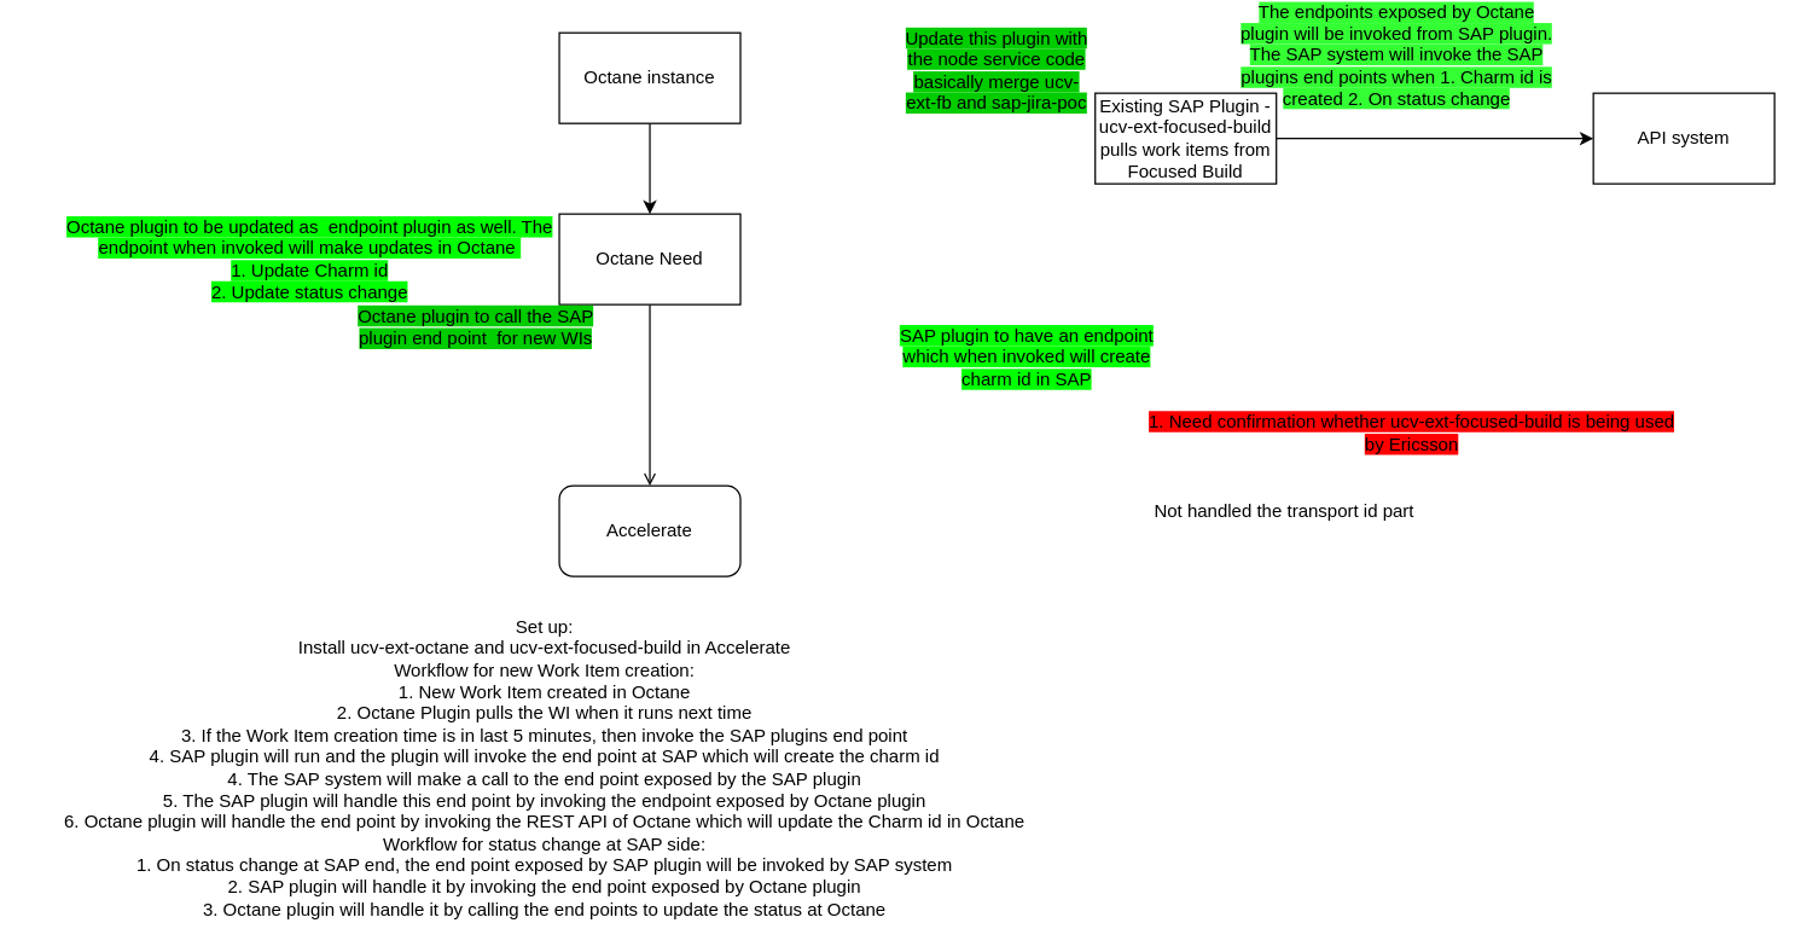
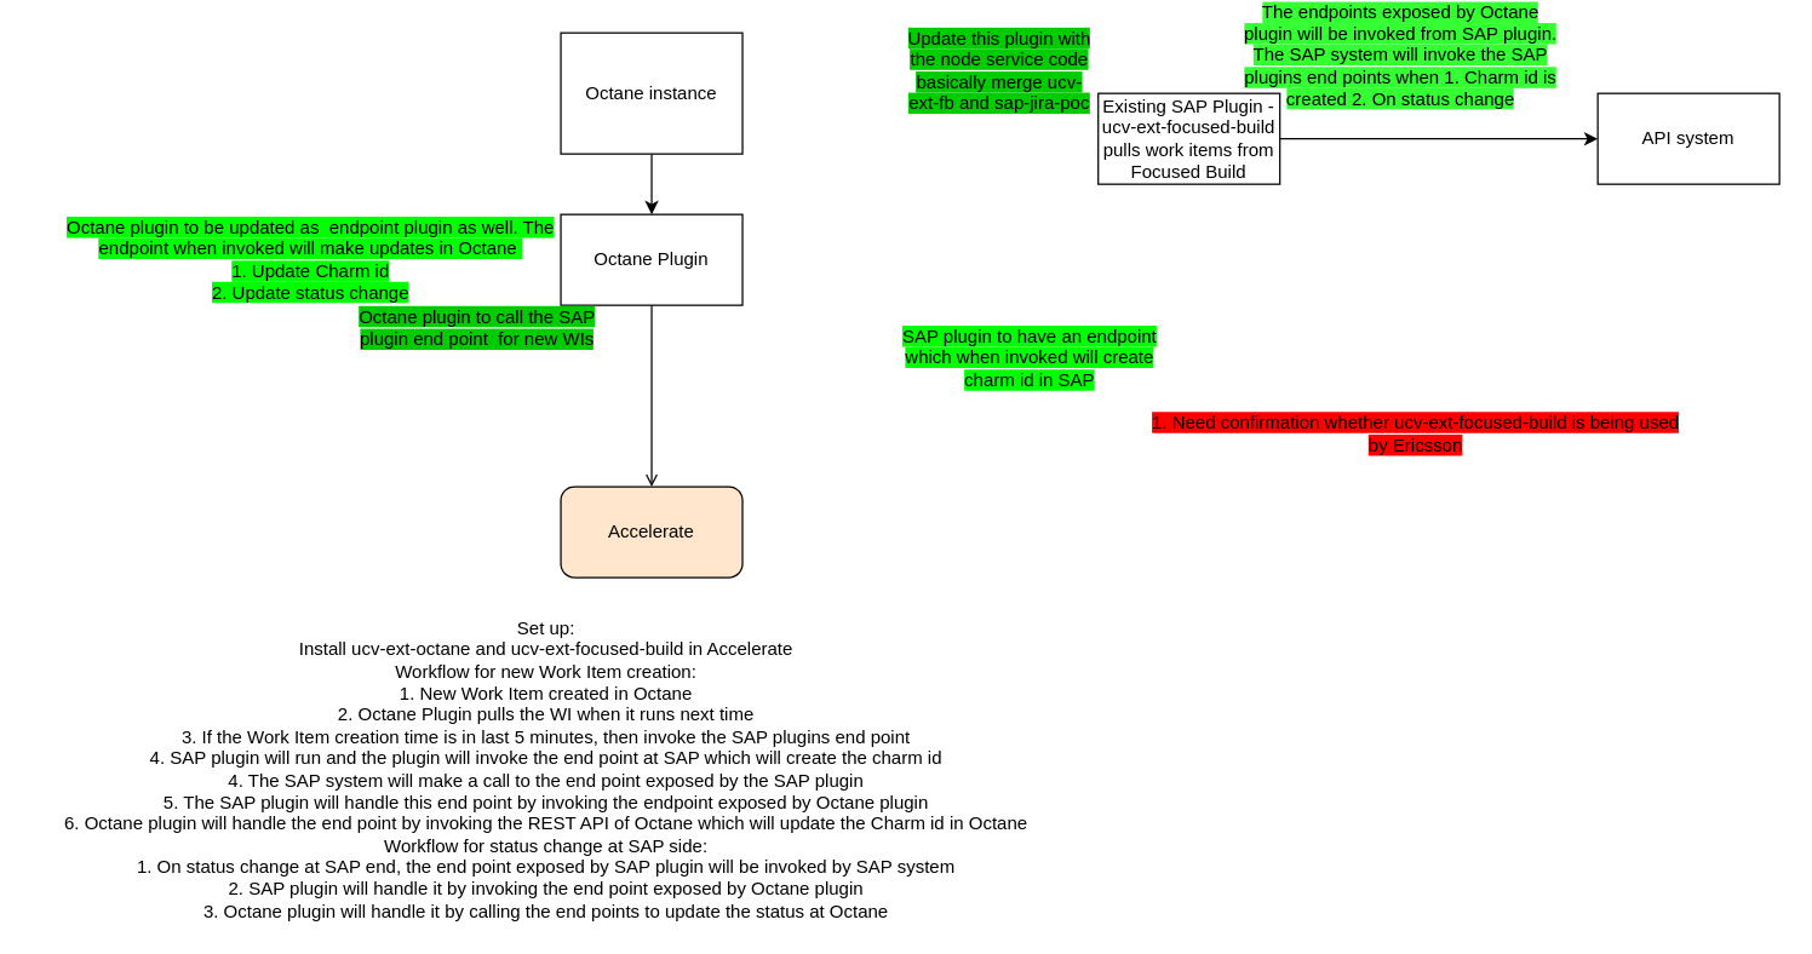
  <mxCell id="0" />
  <mxCell id="1" parent="0" />
  <mxCell id="2" value="" style="edgeStyle=orthogonalEdgeStyle;rounded=0;orthogonalLoop=1;jettySize=auto;html=1;entryX=0.5;entryY=0;entryDx=0;entryDy=0;endArrow=open;" edge="1" parent="1" source="3" target="6"><mxGeometry relative="1" as="geometry"><mxPoint x="430" y="280" as="targetPoint" /></mxGeometry></mxCell>
- <mxCell id="3" value="Octane Need" style="rounded=0;whiteSpace=wrap;html=1;" vertex="1" parent="1"><mxGeometry x="370" y="140" width="120" height="60" as="geometry" /></mxCell>
+ <mxCell id="3" value="Octane Plugin" style="rounded=0;whiteSpace=wrap;html=1;" vertex="1" parent="1"><mxGeometry x="370" y="140" width="120" height="60" as="geometry" /></mxCell>
  <mxCell id="4" style="edgeStyle=orthogonalEdgeStyle;rounded=0;orthogonalLoop=1;jettySize=auto;html=1;entryX=0;entryY=0.5;entryDx=0;entryDy=0;" edge="1" parent="1" source="5" target="12"><mxGeometry relative="1" as="geometry" /></mxCell>
  <mxCell id="5" value="Existing SAP Plugin - ucv-ext-focused-build pulls work items from Focused Build" style="rounded=0;whiteSpace=wrap;html=1;" vertex="1" parent="1"><mxGeometry x="725" y="60" width="120" height="60" as="geometry" /></mxCell>
- <mxCell id="6" value="Accelerate" style="rounded=1;whiteSpace=wrap;html=1;" vertex="1" parent="1"><mxGeometry x="370" y="320" width="120" height="60" as="geometry" /></mxCell>
+ <mxCell id="6" value="Accelerate" style="rounded=1;whiteSpace=wrap;html=1;fillColor=#ffe6cc;" vertex="1" parent="1"><mxGeometry x="370" y="320" width="120" height="60" as="geometry" /></mxCell>
  <mxCell id="7" value="" style="edgeStyle=orthogonalEdgeStyle;rounded=0;orthogonalLoop=1;jettySize=auto;html=1;" edge="1" parent="1" source="8" target="3"><mxGeometry relative="1" as="geometry" /></mxCell>
- <mxCell id="8" value="Octane instance" style="rounded=0;whiteSpace=wrap;html=1;" vertex="1" parent="1"><mxGeometry x="370" y="20" width="120" height="60" as="geometry" /></mxCell>
+ <mxCell id="8" value="Octane instance" style="rounded=0;whiteSpace=wrap;html=1;" vertex="1" parent="1"><mxGeometry x="370" y="20" width="120" height="80" as="geometry" /></mxCell>
  <mxCell id="9" value="&lt;span style=&quot;background-color: rgb(0 , 255 , 0)&quot;&gt;Octane plugin to be updated as&amp;nbsp; endpoint plugin as well. The endpoint when invoked will make updates in Octane&amp;nbsp;&lt;br&gt;1. Update Charm id&lt;br&gt;2. Update status change&lt;/span&gt;" style="text;html=1;strokeColor=none;fillColor=none;align=center;verticalAlign=middle;whiteSpace=wrap;rounded=0;" vertex="1" parent="1"><mxGeometry x="20" y="155" width="370" height="30" as="geometry" /></mxCell>
  <mxCell id="10" value="&lt;span style=&quot;background-color: rgb(51 , 255 , 51)&quot;&gt;The endpoints exposed by Octane plugin will be invoked from SAP plugin. The SAP system will invoke the SAP plugins end points when 1. Charm id is created 2. On status change&lt;/span&gt;" style="text;html=1;strokeColor=none;fillColor=none;align=center;verticalAlign=middle;whiteSpace=wrap;rounded=0;" vertex="1" parent="1"><mxGeometry x="815" y="20" width="220" height="30" as="geometry" /></mxCell>
  <mxCell id="11" value="&lt;span style=&quot;background-color: rgb(0 , 204 , 0)&quot;&gt;Update this plugin with the node service code basically merge ucv-ext-fb and sap-jira-poc&lt;/span&gt;" style="text;html=1;strokeColor=none;fillColor=none;align=center;verticalAlign=middle;whiteSpace=wrap;rounded=0;" vertex="1" parent="1"><mxGeometry x="595" y="30" width="130" height="30" as="geometry" /></mxCell>
  <mxCell id="12" value="API system" style="rounded=0;whiteSpace=wrap;html=1;" vertex="1" parent="1"><mxGeometry x="1055" y="60" width="120" height="60" as="geometry" /></mxCell>
  <mxCell id="13" value="&lt;span style=&quot;background-color: rgb(0 , 204 , 0)&quot;&gt;Octane plugin to call the SAP plugin end point&amp;nbsp; for new WIs&lt;/span&gt;" style="text;html=1;strokeColor=none;fillColor=none;align=center;verticalAlign=middle;whiteSpace=wrap;rounded=0;" vertex="1" parent="1"><mxGeometry x="220" y="200" width="190" height="30" as="geometry" /></mxCell>
  <mxCell id="14" value="&lt;span style=&quot;background-color: rgb(0 , 255 , 0)&quot;&gt;SAP plugin to have an endpoint which when invoked will create charm id in SAP&lt;/span&gt;" style="text;html=1;strokeColor=none;fillColor=none;align=center;verticalAlign=middle;whiteSpace=wrap;rounded=0;" vertex="1" parent="1"><mxGeometry x="595" y="220" width="170" height="30" as="geometry" /></mxCell>
  <mxCell id="15" value="&lt;span style=&quot;background-color: rgb(255 , 0 , 0)&quot;&gt;1. Need confirmation whether ucv-ext-focused-build is being used by Ericsson&lt;/span&gt;" style="text;html=1;strokeColor=none;fillColor=none;align=center;verticalAlign=middle;whiteSpace=wrap;rounded=0;" vertex="1" parent="1"><mxGeometry x="755" y="270" width="360" height="30" as="geometry" /></mxCell>
  <mxCell id="16" value="Set up:&lt;br&gt;Install ucv-ext-octane and ucv-ext-focused-build in Accelerate&lt;br&gt;Workflow for new Work Item creation:&lt;br&gt;1. New Work Item created in Octane&lt;br&gt;2. Octane Plugin pulls the WI when it runs next time&lt;br&gt;3. If the Work Item creation time is in last 5 minutes, then invoke the SAP plugins end point&lt;br&gt;4. SAP plugin will run and the plugin will invoke the end point at SAP which will create the charm id&lt;br&gt;4. The SAP system will make a call to the end point exposed by the SAP plugin&lt;br&gt;5. The SAP plugin will handle this end point by invoking the endpoint exposed by Octane plugin&lt;br&gt;6. Octane plugin will handle the end point by invoking the REST API of Octane which will update the Charm id in Octane&lt;br&gt;Workflow for status change at SAP side:&lt;br&gt;1. On status change at SAP end, the end point exposed by SAP plugin will be invoked by SAP system&lt;br&gt;2. SAP plugin will handle it by invoking the end point exposed by Octane plugin&lt;br&gt;3. Octane plugin will handle it by calling the end points to update the status at Octane" style="text;html=1;align=center;verticalAlign=middle;resizable=0;points=[];autosize=1;strokeColor=none;fillColor=none;fontColor=#000000;" vertex="1" parent="1"><mxGeometry x="35" y="407" width="650" height="200" as="geometry" /></mxCell>
- <mxCell id="17" value="Not handled the transport id part&lt;br&gt;" style="text;html=1;align=center;verticalAlign=middle;resizable=0;points=[];autosize=1;strokeColor=none;fillColor=none;fontColor=#000000;" vertex="1" parent="1"><mxGeometry x="755" y="327" width="190" height="20" as="geometry" /></mxCell>
